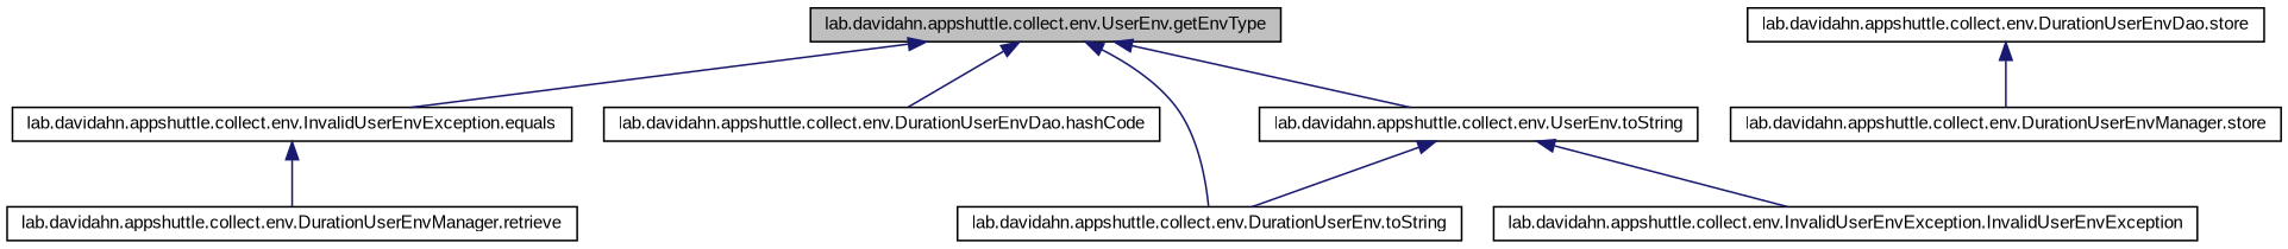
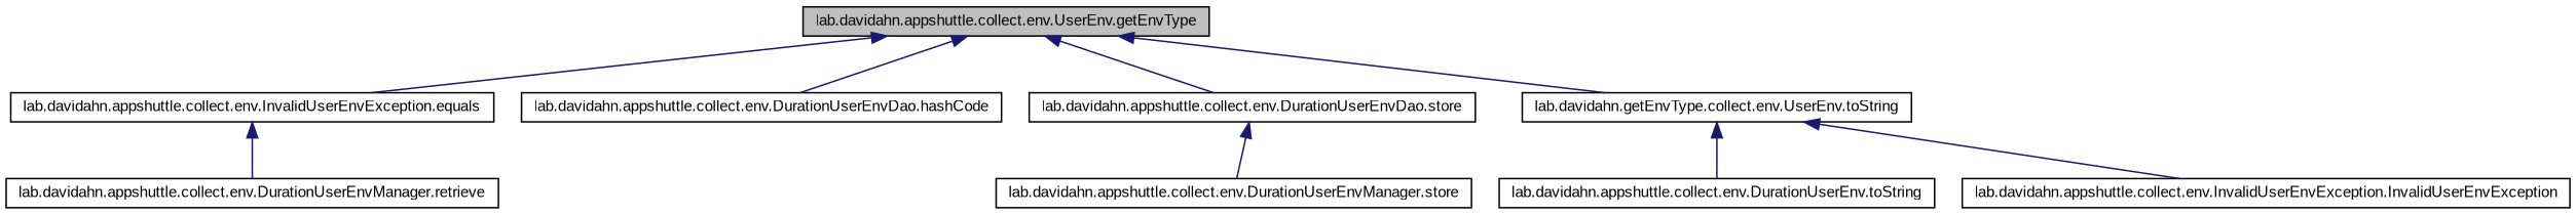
  digraph {
    fontname="Liberation Sans"
    rankdir=TB
    node [color=black fillcolor=white fontname="Liberation Sans" fontsize=10 shape=record style=filled]
    edge [color=midnightblue dir=back fontname="Liberation Sans" fontsize=10 labelfontname=Helvetica labelfontsize=10 style=solid]
    n1 [fillcolor=grey75 fontcolor=black height=0.2 label="lab.davidahn.appshuttle.collect.env.UserEnv.getEnvType" width=0.4]
    n2 [height=0.2 label="lab.davidahn.appshuttle.collect.env.InvalidUserEnvException.equals" width=0.4]
    n3 [height=0.2 label="lab.davidahn.appshuttle.collect.env.DurationUserEnvDao.hashCode" width=0.4]
    n4 [height=0.2 label="lab.davidahn.appshuttle.collect.env.DurationUserEnvDao.store" width=0.4]
-   n5 [height=0.2 label="lab.davidahn.appshuttle.collect.env.UserEnv.toString" width=0.4]
+   n5 [height=0.2 label="lab.davidahn.getEnvType.collect.env.UserEnv.toString" width=0.4]
    n6 [height=0.2 label="lab.davidahn.appshuttle.collect.env.DurationUserEnvManager.retrieve" width=0.4]
    n7 [height=0.2 label="lab.davidahn.appshuttle.collect.env.DurationUserEnvManager.store" width=0.4]
    n8 [height=0.2 label="lab.davidahn.appshuttle.collect.env.DurationUserEnv.toString" width=0.4]
    n9 [height=0.2 label="lab.davidahn.appshuttle.collect.env.InvalidUserEnvException.InvalidUserEnvException" width=0.4]
    n1 -> n2
    n1 -> n3
-   n1 -> n8
+   n1 -> n4
    n1 -> n5
    n2 -> n6
    n4 -> n7
    n5 -> n8
    n5 -> n9
  }
